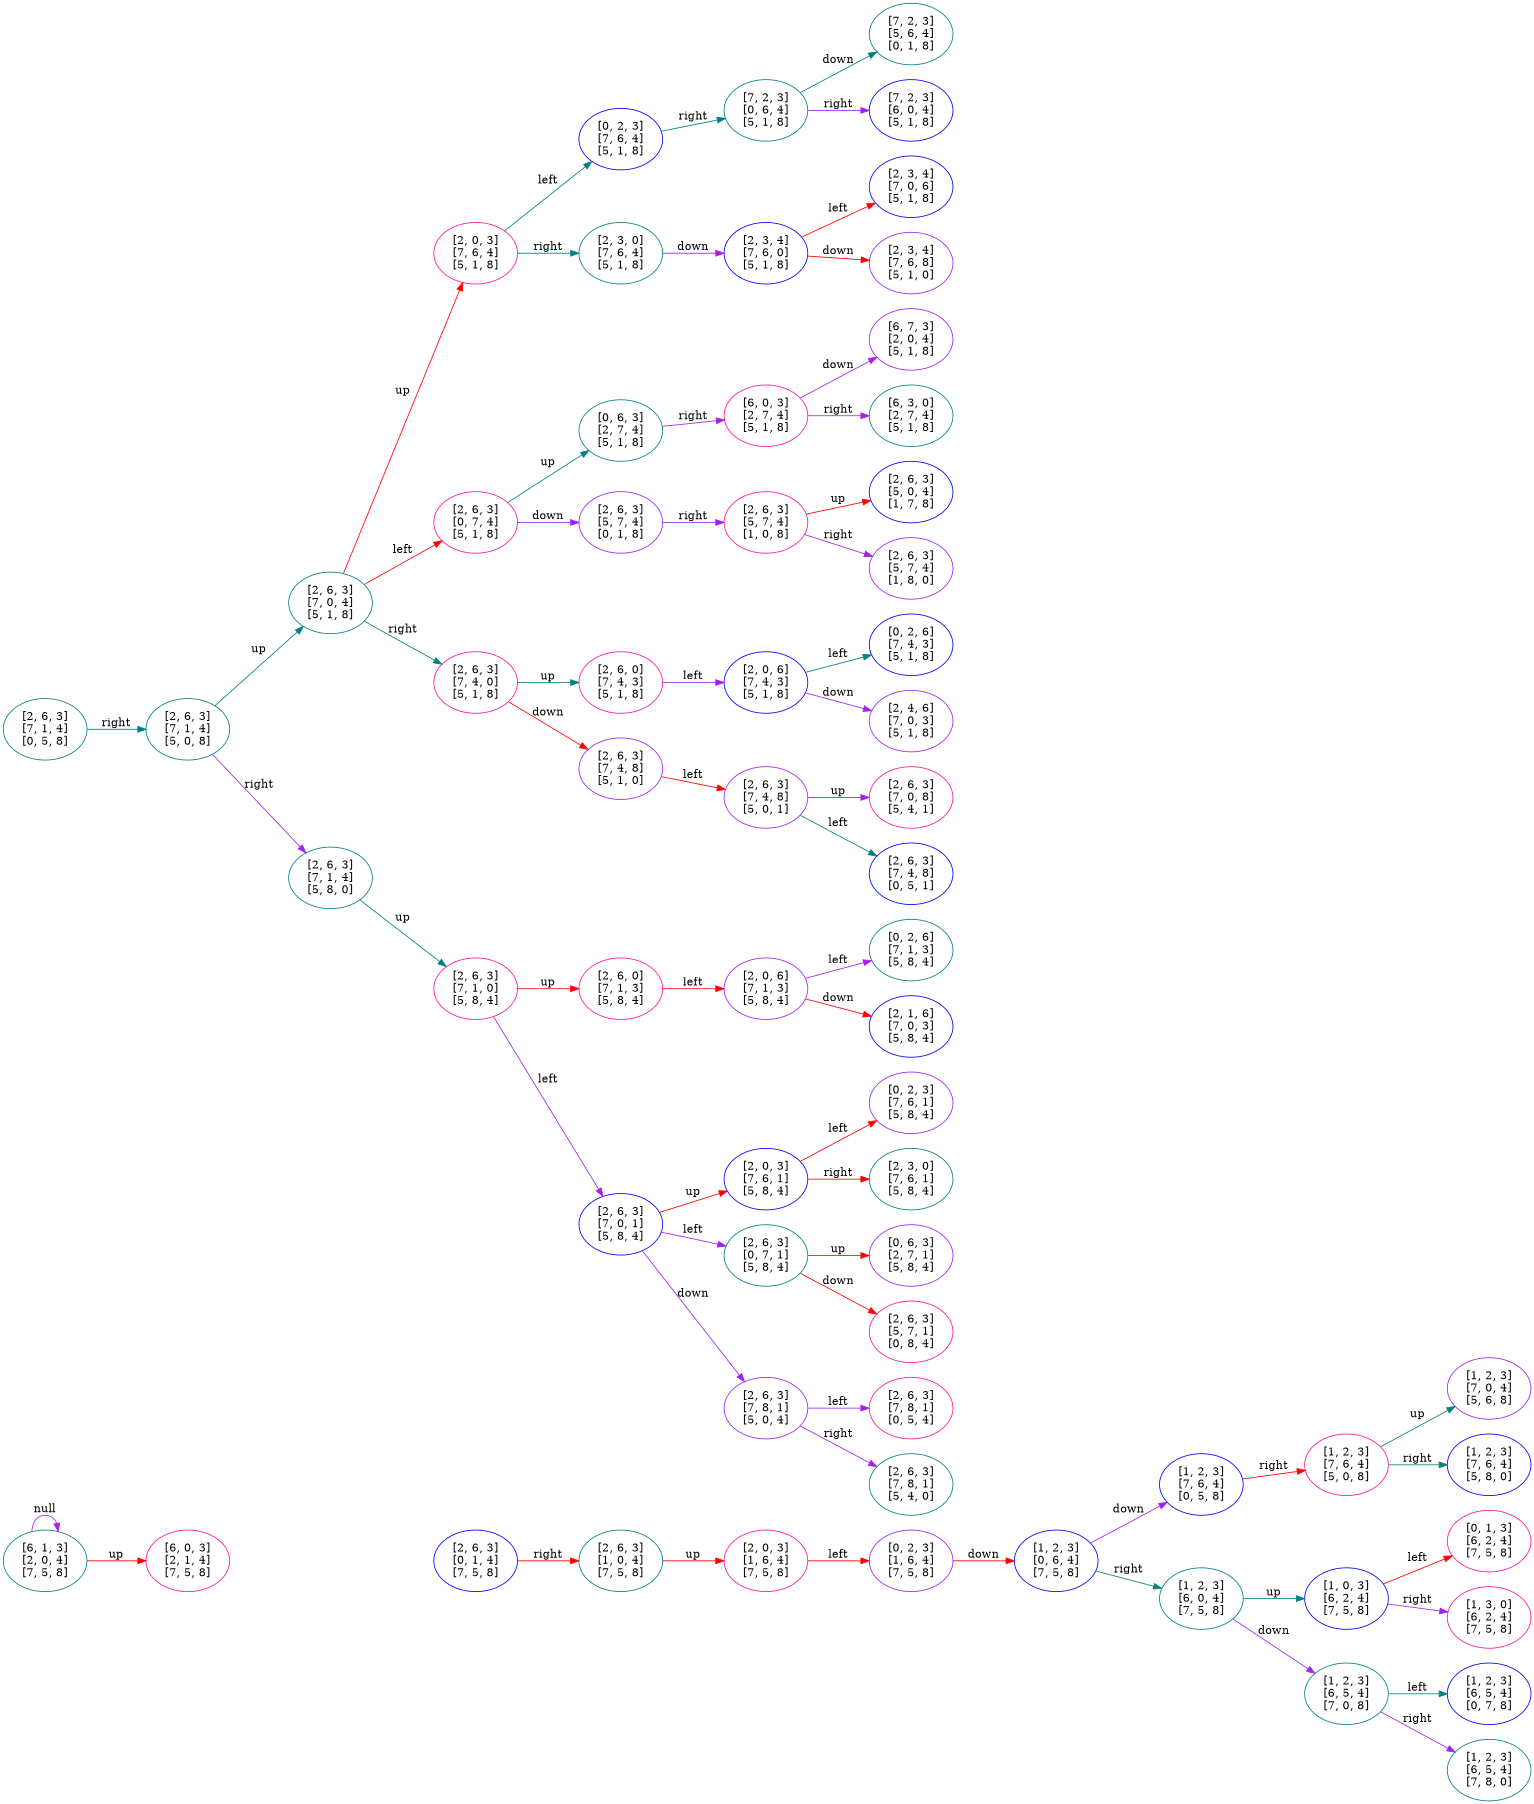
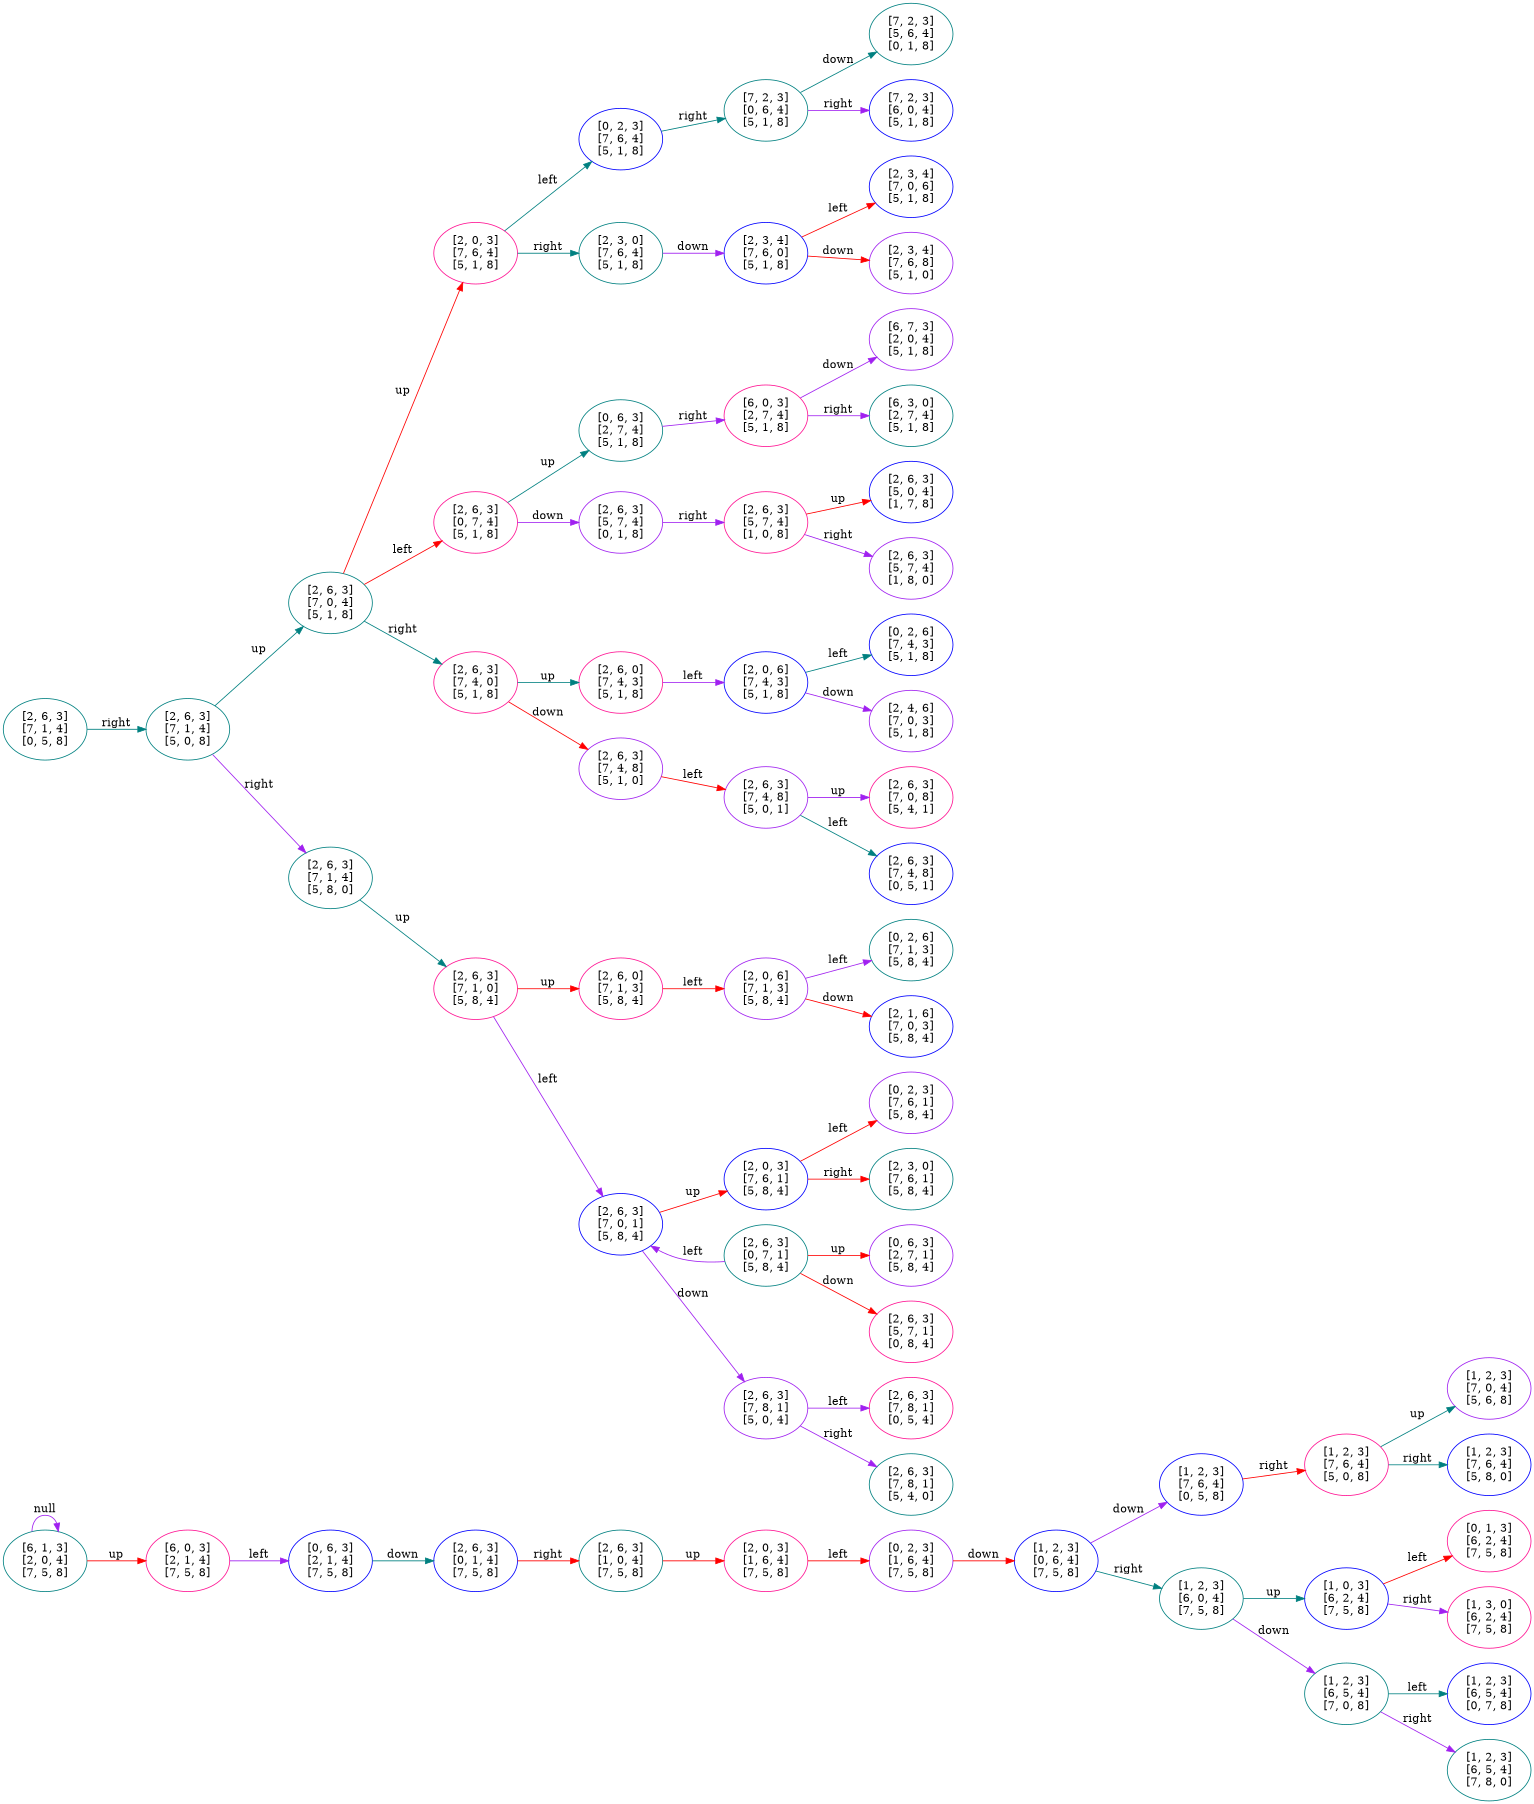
  digraph {
    rankdir=LR
    node [color=teal]
    edge [color=purple]
    n1 [label="[6, 1, 3]\n[2, 0, 4]\n[7, 5, 8]"]
    n2 [color=deeppink label="[6, 0, 3]\n[2, 1, 4]\n[7, 5, 8]"]
+   n3 [color=blue label="[0, 6, 3]\n[2, 1, 4]\n[7, 5, 8]"]
    n4 [color=blue label="[2, 6, 3]\n[0, 1, 4]\n[7, 5, 8]"]
    n5 [label="[2, 6, 3]\n[1, 0, 4]\n[7, 5, 8]"]
    n6 [label="[2, 6, 3]\n[7, 1, 4]\n[0, 5, 8]"]
    n7 [label="[2, 6, 3]\n[7, 1, 4]\n[5, 0, 8]"]
    n8 [color=deeppink label="[2, 0, 3]\n[1, 6, 4]\n[7, 5, 8]"]
    n9 [label="[2, 6, 3]\n[7, 0, 4]\n[5, 1, 8]"]
    n10 [label="[2, 6, 3]\n[7, 1, 4]\n[5, 8, 0]"]
    n11 [color=deeppink label="[2, 0, 3]\n[7, 6, 4]\n[5, 1, 8]"]
    n12 [color=deeppink label="[2, 6, 3]\n[0, 7, 4]\n[5, 1, 8]"]
    n13 [color=deeppink label="[2, 6, 3]\n[7, 4, 0]\n[5, 1, 8]"]
    n14 [color=deeppink label="[2, 6, 3]\n[7, 1, 0]\n[5, 8, 4]"]
    n15 [color=blue label="[0, 2, 3]\n[7, 6, 4]\n[5, 1, 8]"]
    n16 [label="[2, 3, 0]\n[7, 6, 4]\n[5, 1, 8]"]
    n17 [label="[0, 6, 3]\n[2, 7, 4]\n[5, 1, 8]"]
    n18 [color=purple label="[2, 6, 3]\n[5, 7, 4]\n[0, 1, 8]"]
    n19 [color=deeppink label="[2, 6, 0]\n[7, 4, 3]\n[5, 1, 8]"]
    n20 [color=purple label="[2, 6, 3]\n[7, 4, 8]\n[5, 1, 0]"]
    n21 [label="[7, 2, 3]\n[0, 6, 4]\n[5, 1, 8]"]
    n22 [color=blue label="[2, 3, 4]\n[7, 6, 0]\n[5, 1, 8]"]
    n23 [label="[7, 2, 3]\n[5, 6, 4]\n[0, 1, 8]"]
    n24 [color=blue label="[7, 2, 3]\n[6, 0, 4]\n[5, 1, 8]"]
    n25 [color=blue label="[2, 3, 4]\n[7, 0, 6]\n[5, 1, 8]"]
    n26 [color=purple label="[2, 3, 4]\n[7, 6, 8]\n[5, 1, 0]"]
    n27 [color=deeppink label="[6, 0, 3]\n[2, 7, 4]\n[5, 1, 8]"]
    n28 [color=deeppink label="[2, 6, 3]\n[5, 7, 4]\n[1, 0, 8]"]
    n29 [color=purple label="[6, 7, 3]\n[2, 0, 4]\n[5, 1, 8]"]
    n30 [label="[6, 3, 0]\n[2, 7, 4]\n[5, 1, 8]"]
    n31 [color=blue label="[2, 6, 3]\n[5, 0, 4]\n[1, 7, 8]"]
    n32 [color=purple label="[2, 6, 3]\n[5, 7, 4]\n[1, 8, 0]"]
    n33 [color=blue label="[2, 0, 6]\n[7, 4, 3]\n[5, 1, 8]"]
    n34 [color=purple label="[2, 6, 3]\n[7, 4, 8]\n[5, 0, 1]"]
    n35 [color=blue label="[0, 2, 6]\n[7, 4, 3]\n[5, 1, 8]"]
    n36 [color=purple label="[2, 4, 6]\n[7, 0, 3]\n[5, 1, 8]"]
    n37 [color=deeppink label="[2, 6, 3]\n[7, 0, 8]\n[5, 4, 1]"]
    n38 [color=blue label="[2, 6, 3]\n[7, 4, 8]\n[0, 5, 1]"]
    n39 [color=deeppink label="[2, 6, 0]\n[7, 1, 3]\n[5, 8, 4]"]
    n40 [color=blue label="[2, 6, 3]\n[7, 0, 1]\n[5, 8, 4]"]
    n41 [color=purple label="[2, 0, 6]\n[7, 1, 3]\n[5, 8, 4]"]
    n42 [color=blue label="[2, 0, 3]\n[7, 6, 1]\n[5, 8, 4]"]
    n43 [label="[2, 6, 3]\n[0, 7, 1]\n[5, 8, 4]"]
    n44 [color=purple label="[2, 6, 3]\n[7, 8, 1]\n[5, 0, 4]"]
    n45 [label="[0, 2, 6]\n[7, 1, 3]\n[5, 8, 4]"]
    n46 [color=blue label="[2, 1, 6]\n[7, 0, 3]\n[5, 8, 4]"]
    n47 [color=purple label="[0, 2, 3]\n[7, 6, 1]\n[5, 8, 4]"]
    n48 [label="[2, 3, 0]\n[7, 6, 1]\n[5, 8, 4]"]
    n49 [color=purple label="[0, 6, 3]\n[2, 7, 1]\n[5, 8, 4]"]
    n50 [color=deeppink label="[2, 6, 3]\n[5, 7, 1]\n[0, 8, 4]"]
    n51 [color=deeppink label="[2, 6, 3]\n[7, 8, 1]\n[0, 5, 4]"]
    n52 [label="[2, 6, 3]\n[7, 8, 1]\n[5, 4, 0]"]
    n53 [color=purple label="[0, 2, 3]\n[1, 6, 4]\n[7, 5, 8]"]
    n54 [color=blue label="[1, 2, 3]\n[0, 6, 4]\n[7, 5, 8]"]
    n55 [color=blue label="[1, 2, 3]\n[7, 6, 4]\n[0, 5, 8]"]
    n56 [label="[1, 2, 3]\n[6, 0, 4]\n[7, 5, 8]"]
    n57 [color=deeppink label="[1, 2, 3]\n[7, 6, 4]\n[5, 0, 8]"]
    n58 [color=blue label="[1, 0, 3]\n[6, 2, 4]\n[7, 5, 8]"]
    n59 [label="[1, 2, 3]\n[6, 5, 4]\n[7, 0, 8]"]
    n60 [color=purple label="[1, 2, 3]\n[7, 0, 4]\n[5, 6, 8]"]
    n61 [color=blue label="[1, 2, 3]\n[7, 6, 4]\n[5, 8, 0]"]
    n62 [color=deeppink label="[0, 1, 3]\n[6, 2, 4]\n[7, 5, 8]"]
    n63 [color=deeppink label="[1, 3, 0]\n[6, 2, 4]\n[7, 5, 8]"]
    n64 [color=blue label="[1, 2, 3]\n[6, 5, 4]\n[0, 7, 8]"]
    n65 [label="[1, 2, 3]\n[6, 5, 4]\n[7, 8, 0]"]
    n1 -> n1 [label=null]
    n1 -> n2 [color=red label=up]
+   n2 -> n3 [label=left]
+   n3 -> n4 [color=teal label=down]
    n4 -> n5 [color=red label=right]
    n5 -> n8 [color=red label=up]
    n6 -> n7 [color=teal label=right]
    n7 -> n9 [color=teal label=up]
    n7 -> n10 [label=right]
    n8 -> n53 [color=red label=left]
    n9 -> n11 [color=red label=up]
    n9 -> n12 [color=red label=left]
    n9 -> n13 [color=teal label=right]
    n10 -> n14 [color=teal label=up]
    n11 -> n15 [color=teal label=left]
    n11 -> n16 [color=teal label=right]
    n12 -> n17 [color=teal label=up]
    n12 -> n18 [label=down]
    n13 -> n19 [color=teal label=up]
    n13 -> n20 [color=red label=down]
    n14 -> n39 [color=red label=up]
    n14 -> n40 [label=left]
    n15 -> n21 [color=teal label=right]
    n16 -> n22 [label=down]
    n17 -> n27 [label=right]
    n18 -> n28 [label=right]
    n19 -> n33 [label=left]
    n20 -> n34 [color=red label=left]
    n21 -> n23 [color=teal label=down]
    n21 -> n24 [label=right]
    n22 -> n25 [color=red label=left]
    n22 -> n26 [color=red label=down]
    n27 -> n29 [label=down]
    n27 -> n30 [label=right]
    n28 -> n31 [color=red label=up]
    n28 -> n32 [label=right]
    n33 -> n35 [color=teal label=left]
    n33 -> n36 [label=down]
    n34 -> n37 [label=up]
    n34 -> n38 [color=teal label=left]
    n39 -> n41 [color=red label=left]
    n40 -> n42 [color=red label=up]
-   n40 -> n43 [label=left]
+   n43 -> n40 [label=left]
    n40 -> n44 [label=down]
    n41 -> n45 [label=left]
    n41 -> n46 [color=red label=down]
    n42 -> n47 [color=red label=left]
    n42 -> n48 [color=red label=right]
    n43 -> n49 [color=red label=up]
    n43 -> n50 [color=red label=down]
    n44 -> n51 [label=left]
    n44 -> n52 [label=right]
    n53 -> n54 [color=red label=down]
    n54 -> n55 [label=down]
    n54 -> n56 [color=teal label=right]
    n55 -> n57 [color=red label=right]
    n56 -> n58 [color=teal label=up]
    n56 -> n59 [label=down]
    n57 -> n60 [color=teal label=up]
    n57 -> n61 [color=teal label=right]
    n58 -> n62 [color=red label=left]
    n58 -> n63 [label=right]
    n59 -> n64 [color=teal label=left]
    n59 -> n65 [label=right]
  }
